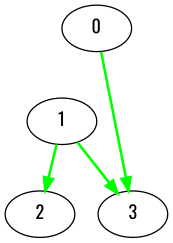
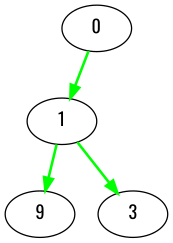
  digraph {
    fontname=Oswald
    node [color=black fontname=Oswald]
    edge [color=green fontname=Oswald penwidth=2]
    n1 [label=0]
    n2 [label=1]
-   n3 [label=2]
+   n3 [label=9]
    n4 [label=3]
-   n1 -> n4
+   n1 -> n2
    n2 -> n3
    n2 -> n4
  }
